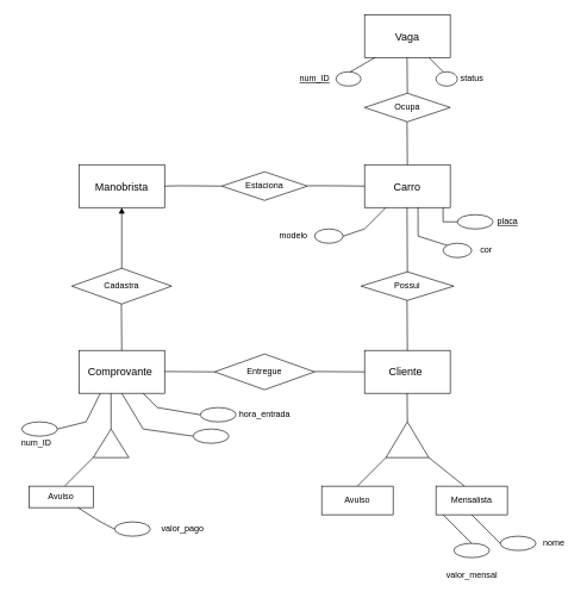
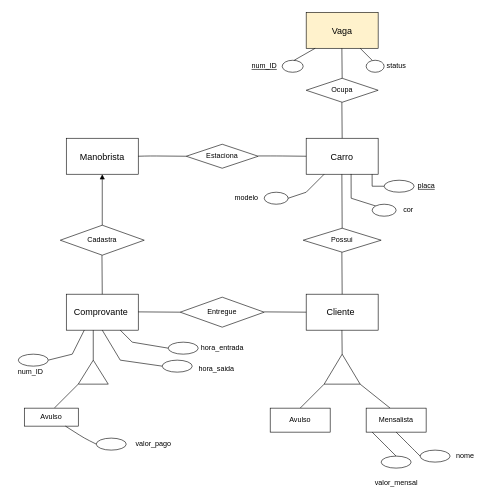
  <mxCell id="0" />
  <mxCell id="1" parent="0" />
  <mxCell id="2" value="&lt;font style=&quot;font-size: 15px&quot;&gt;Manobrista&lt;/font&gt;" style="rounded=0;whiteSpace=wrap;html=1;" vertex="1" parent="1"><mxGeometry x="110" y="230" width="120" height="60" as="geometry" /></mxCell>
  <mxCell id="3" value="&lt;font style=&quot;font-size: 15px&quot;&gt;Carro&lt;/font&gt;" style="rounded=0;whiteSpace=wrap;html=1;" vertex="1" parent="1"><mxGeometry x="510" y="230" width="120" height="60" as="geometry" /></mxCell>
  <mxCell id="4" value="&lt;font style=&quot;font-size: 15px&quot;&gt;Comprovante&amp;nbsp;&lt;/font&gt;" style="rounded=0;whiteSpace=wrap;html=1;" vertex="1" parent="1"><mxGeometry x="110" y="490" width="120" height="60" as="geometry" /></mxCell>
  <mxCell id="5" value="&lt;font style=&quot;font-size: 15px&quot;&gt;Cliente&amp;nbsp;&lt;/font&gt;" style="rounded=0;whiteSpace=wrap;html=1;" vertex="1" parent="1"><mxGeometry x="510" y="490" width="120" height="60" as="geometry" /></mxCell>
  <mxCell id="6" value="Possui" style="rhombus;whiteSpace=wrap;html=1;" vertex="1" parent="1"><mxGeometry x="505" y="380" width="130" height="40" as="geometry" /></mxCell>
  <mxCell id="7" value="" style="endArrow=none;html=1;exitX=0.5;exitY=0;exitDx=0;exitDy=0;" edge="1" parent="1" source="6"><mxGeometry width="50" height="50" relative="1" as="geometry"><mxPoint x="569.5" y="350" as="sourcePoint" /><mxPoint x="569.5" y="290" as="targetPoint" /></mxGeometry></mxCell>
  <mxCell id="8" value="" style="endArrow=none;html=1;exitX=0.5;exitY=0;exitDx=0;exitDy=0;" edge="1" parent="1" source="5"><mxGeometry width="50" height="50" relative="1" as="geometry"><mxPoint x="570" y="490" as="sourcePoint" /><mxPoint x="569.5" y="420" as="targetPoint" /></mxGeometry></mxCell>
  <mxCell id="9" value="Estaciona" style="rhombus;whiteSpace=wrap;html=1;" vertex="1" parent="1"><mxGeometry x="310" y="240" width="120" height="40" as="geometry" /></mxCell>
  <mxCell id="10" value="" style="endArrow=none;html=1;entryX=0;entryY=0.5;entryDx=0;entryDy=0;" edge="1" parent="1" target="9"><mxGeometry width="50" height="50" relative="1" as="geometry"><mxPoint x="230" y="260" as="sourcePoint" /><mxPoint x="290" y="259.5" as="targetPoint" /><Array as="points"><mxPoint x="250" y="259.5" /></Array></mxGeometry></mxCell>
  <mxCell id="11" value="" style="endArrow=none;html=1;" edge="1" parent="1"><mxGeometry width="50" height="50" relative="1" as="geometry"><mxPoint x="430" y="259.5" as="sourcePoint" /><mxPoint x="510" y="260" as="targetPoint" /><Array as="points"><mxPoint x="460" y="259.5" /></Array></mxGeometry></mxCell>
  <mxCell id="12" value="Cadastra" style="rhombus;whiteSpace=wrap;html=1;" vertex="1" parent="1"><mxGeometry x="100" y="375" width="140" height="50" as="geometry" /></mxCell>
  <mxCell id="13" value="" style="endArrow=block;html=1;exitX=0.5;exitY=0;exitDx=0;exitDy=0;entryX=0.5;entryY=1;entryDx=0;entryDy=0;" edge="1" parent="1" source="12" target="2"><mxGeometry width="50" height="50" relative="1" as="geometry"><mxPoint x="173" y="360" as="sourcePoint" /><mxPoint x="169" y="320" as="targetPoint" /></mxGeometry></mxCell>
  <mxCell id="14" value="" style="endArrow=none;html=1;exitX=0.5;exitY=0;exitDx=0;exitDy=0;" edge="1" parent="1" source="4"><mxGeometry width="50" height="50" relative="1" as="geometry"><mxPoint x="170" y="480" as="sourcePoint" /><mxPoint x="169.5" y="425" as="targetPoint" /></mxGeometry></mxCell>
  <mxCell id="15" value="Entregue" style="rhombus;whiteSpace=wrap;html=1;" vertex="1" parent="1"><mxGeometry x="300" y="495" width="140" height="50" as="geometry" /></mxCell>
  <mxCell id="16" value="" style="endArrow=none;html=1;entryX=0;entryY=0.5;entryDx=0;entryDy=0;" edge="1" parent="1" target="15"><mxGeometry width="50" height="50" relative="1" as="geometry"><mxPoint x="230" y="519.5" as="sourcePoint" /><mxPoint x="290" y="519.5" as="targetPoint" /></mxGeometry></mxCell>
  <mxCell id="17" value="" style="endArrow=none;html=1;entryX=0;entryY=0.5;entryDx=0;entryDy=0;" edge="1" parent="1" target="5"><mxGeometry width="50" height="50" relative="1" as="geometry"><mxPoint x="440" y="519.5" as="sourcePoint" /><mxPoint x="500" y="519.5" as="targetPoint" /></mxGeometry></mxCell>
  <mxCell id="18" value="Ocupa" style="rhombus;whiteSpace=wrap;html=1;" vertex="1" parent="1"><mxGeometry x="510" y="130" width="120" height="40" as="geometry" /></mxCell>
- <mxCell id="19" value="&lt;font style=&quot;font-size: 15px&quot;&gt;Vaga&lt;/font&gt;" style="rounded=0;whiteSpace=wrap;html=1;" vertex="1" parent="1"><mxGeometry x="510" y="20" width="120" height="60" as="geometry" /></mxCell>
+ <mxCell id="19" value="&lt;font style=&quot;font-size: 15px&quot;&gt;Vaga&lt;/font&gt;" style="rounded=0;whiteSpace=wrap;html=1;fillColor=#fff2cc;" vertex="1" parent="1"><mxGeometry x="510" y="20" width="120" height="60" as="geometry" /></mxCell>
  <mxCell id="20" value="" style="endArrow=none;html=1;exitX=0.5;exitY=0;exitDx=0;exitDy=0;" edge="1" parent="1" source="18"><mxGeometry width="50" height="50" relative="1" as="geometry"><mxPoint x="569.5" y="110" as="sourcePoint" /><mxPoint x="569.5" y="80" as="targetPoint" /></mxGeometry></mxCell>
  <mxCell id="21" value="" style="endArrow=none;html=1;exitX=0.5;exitY=0;exitDx=0;exitDy=0;" edge="1" parent="1" source="3"><mxGeometry width="50" height="50" relative="1" as="geometry"><mxPoint x="570" y="220" as="sourcePoint" /><mxPoint x="569.5" y="170" as="targetPoint" /></mxGeometry></mxCell>
  <mxCell id="22" value="" style="ellipse;whiteSpace=wrap;html=1;align=center;" vertex="1" parent="1"><mxGeometry x="440" y="320" width="40" height="20" as="geometry" /></mxCell>
  <mxCell id="23" value="" style="ellipse;whiteSpace=wrap;html=1;align=center;" vertex="1" parent="1"><mxGeometry x="610" y="100" width="30" height="20" as="geometry" /></mxCell>
  <mxCell id="24" value="" style="endArrow=none;html=1;rounded=0;exitX=0.75;exitY=1;exitDx=0;exitDy=0;" edge="1" parent="1" source="19"><mxGeometry relative="1" as="geometry"><mxPoint x="600" y="90" as="sourcePoint" /><mxPoint x="620" y="100" as="targetPoint" /></mxGeometry></mxCell>
  <mxCell id="25" value="" style="ellipse;whiteSpace=wrap;html=1;align=center;" vertex="1" parent="1"><mxGeometry x="470" y="100" width="35" height="20" as="geometry" /></mxCell>
  <mxCell id="26" value="" style="endArrow=none;html=1;rounded=0;exitX=0.125;exitY=1;exitDx=0;exitDy=0;exitPerimeter=0;" edge="1" parent="1" source="19"><mxGeometry relative="1" as="geometry"><mxPoint x="435" y="90" as="sourcePoint" /><mxPoint x="490" y="100" as="targetPoint" /></mxGeometry></mxCell>
  <mxCell id="27" value="status" style="text;html=1;align=center;verticalAlign=middle;resizable=0;points=[];autosize=1;strokeColor=none;fillColor=none;" vertex="1" parent="1"><mxGeometry x="635" y="100" width="50" height="20" as="geometry" /></mxCell>
  <mxCell id="28" value="&lt;u&gt;num_ID&lt;/u&gt;" style="text;html=1;align=center;verticalAlign=middle;resizable=0;points=[];autosize=1;strokeColor=none;fillColor=none;" vertex="1" parent="1"><mxGeometry x="410" y="100" width="60" height="20" as="geometry" /></mxCell>
  <mxCell id="29" value="" style="endArrow=none;html=1;rounded=0;exitX=0.624;exitY=0.992;exitDx=0;exitDy=0;exitPerimeter=0;entryX=0;entryY=0;entryDx=0;entryDy=0;" edge="1" parent="1" source="3" target="32"><mxGeometry relative="1" as="geometry"><mxPoint x="585" y="292" as="sourcePoint" /><mxPoint x="635" y="330" as="targetPoint" /><Array as="points"><mxPoint x="585" y="330" /></Array></mxGeometry></mxCell>
  <mxCell id="30" value="" style="endArrow=none;html=1;rounded=0;exitX=0.624;exitY=0.992;exitDx=0;exitDy=0;exitPerimeter=0;" edge="1" parent="1"><mxGeometry relative="1" as="geometry"><mxPoint x="619.94" y="290" as="sourcePoint" /><mxPoint x="640" y="310" as="targetPoint" /><Array as="points"><mxPoint x="620" y="310" /></Array></mxGeometry></mxCell>
  <mxCell id="31" value="" style="ellipse;whiteSpace=wrap;html=1;align=center;" vertex="1" parent="1"><mxGeometry x="640" y="300" width="50" height="20" as="geometry" /></mxCell>
  <mxCell id="32" value="" style="ellipse;whiteSpace=wrap;html=1;align=center;" vertex="1" parent="1"><mxGeometry x="620" y="340" width="40" height="20" as="geometry" /></mxCell>
  <mxCell id="33" value="" style="endArrow=none;html=1;rounded=0;entryX=0.25;entryY=1;entryDx=0;entryDy=0;" edge="1" parent="1" target="3"><mxGeometry relative="1" as="geometry"><mxPoint x="480" y="330" as="sourcePoint" /><mxPoint x="580" y="320" as="targetPoint" /><Array as="points"><mxPoint x="510" y="320" /></Array></mxGeometry></mxCell>
  <mxCell id="34" value="&lt;u&gt;placa&lt;/u&gt;" style="text;html=1;align=center;verticalAlign=middle;resizable=0;points=[];autosize=1;strokeColor=none;fillColor=none;" vertex="1" parent="1"><mxGeometry x="690" y="300" width="40" height="20" as="geometry" /></mxCell>
  <mxCell id="35" value="cor" style="text;html=1;align=center;verticalAlign=middle;resizable=0;points=[];autosize=1;strokeColor=none;fillColor=none;" vertex="1" parent="1"><mxGeometry x="665" y="340" width="30" height="20" as="geometry" /></mxCell>
  <mxCell id="36" value="modelo" style="text;html=1;align=center;verticalAlign=middle;resizable=0;points=[];autosize=1;strokeColor=none;fillColor=none;" vertex="1" parent="1"><mxGeometry x="385" y="320" width="50" height="20" as="geometry" /></mxCell>
  <mxCell id="37" value="" style="triangle;whiteSpace=wrap;html=1;direction=north;" vertex="1" parent="1"><mxGeometry x="540" y="590" width="60" height="50" as="geometry" /></mxCell>
  <mxCell id="38" value="" style="endArrow=none;html=1;" edge="1" parent="1"><mxGeometry width="50" height="50" relative="1" as="geometry"><mxPoint x="570" y="590" as="sourcePoint" /><mxPoint x="569.58" y="550" as="targetPoint" /></mxGeometry></mxCell>
  <mxCell id="39" value="" style="endArrow=none;html=1;" edge="1" parent="1"><mxGeometry width="50" height="50" relative="1" as="geometry"><mxPoint x="500" y="680" as="sourcePoint" /><mxPoint x="540" y="640" as="targetPoint" /></mxGeometry></mxCell>
  <mxCell id="40" value="" style="endArrow=none;html=1;" edge="1" parent="1"><mxGeometry width="50" height="50" relative="1" as="geometry"><mxPoint x="650" y="680" as="sourcePoint" /><mxPoint x="600" y="640" as="targetPoint" /></mxGeometry></mxCell>
  <mxCell id="41" value="Avulso" style="whiteSpace=wrap;html=1;align=center;" vertex="1" parent="1"><mxGeometry x="450" y="680" width="100" height="40" as="geometry" /></mxCell>
  <mxCell id="42" value="Mensalista" style="whiteSpace=wrap;html=1;align=center;" vertex="1" parent="1"><mxGeometry x="610" y="680" width="100" height="40" as="geometry" /></mxCell>
  <mxCell id="43" value="" style="endArrow=none;html=1;rounded=0;exitX=0.75;exitY=1;exitDx=0;exitDy=0;" edge="1" parent="1" source="4"><mxGeometry relative="1" as="geometry"><mxPoint x="150" y="580" as="sourcePoint" /><mxPoint x="280" y="580" as="targetPoint" /><Array as="points"><mxPoint x="220" y="570" /></Array></mxGeometry></mxCell>
  <mxCell id="44" value="" style="endArrow=none;html=1;rounded=0;exitX=0.5;exitY=1;exitDx=0;exitDy=0;" edge="1" parent="1" source="4"><mxGeometry relative="1" as="geometry"><mxPoint x="170" y="610" as="sourcePoint" /><mxPoint x="270" y="610" as="targetPoint" /><Array as="points"><mxPoint x="200" y="600" /></Array></mxGeometry></mxCell>
  <mxCell id="45" value="" style="endArrow=none;html=1;rounded=0;" edge="1" parent="1"><mxGeometry relative="1" as="geometry"><mxPoint x="155" y="600" as="sourcePoint" /><mxPoint x="155" y="550" as="targetPoint" /></mxGeometry></mxCell>
  <mxCell id="46" value="" style="triangle;whiteSpace=wrap;html=1;direction=north;" vertex="1" parent="1"><mxGeometry x="130" y="600" width="50" height="40" as="geometry" /></mxCell>
  <mxCell id="47" value="" style="endArrow=none;html=1;" edge="1" parent="1"><mxGeometry width="50" height="50" relative="1" as="geometry"><mxPoint x="90" y="680" as="sourcePoint" /><mxPoint x="130" y="640" as="targetPoint" /></mxGeometry></mxCell>
  <mxCell id="48" value="Avulso" style="whiteSpace=wrap;html=1;align=center;" vertex="1" parent="1"><mxGeometry x="40" y="680" width="90" height="30" as="geometry" /></mxCell>
  <mxCell id="49" value="" style="endArrow=none;html=1;" edge="1" parent="1" source="48"><mxGeometry width="50" height="50" relative="1" as="geometry"><mxPoint x="130" y="745" as="sourcePoint" /><mxPoint x="160" y="740" as="targetPoint" /><Array as="points"><mxPoint x="140" y="730" /></Array></mxGeometry></mxCell>
  <mxCell id="50" value="" style="ellipse;whiteSpace=wrap;html=1;" vertex="1" parent="1"><mxGeometry x="160" y="730" width="50" height="20" as="geometry" /></mxCell>
  <mxCell id="51" value="valor_pago" style="text;html=1;align=center;verticalAlign=middle;resizable=0;points=[];autosize=1;strokeColor=none;fillColor=none;" vertex="1" parent="1"><mxGeometry x="220" y="730" width="70" height="20" as="geometry" /></mxCell>
  <mxCell id="52" value="" style="ellipse;whiteSpace=wrap;html=1;" vertex="1" parent="1"><mxGeometry x="280" y="570" width="50" height="20" as="geometry" /></mxCell>
  <mxCell id="53" value="" style="ellipse;whiteSpace=wrap;html=1;" vertex="1" parent="1"><mxGeometry x="270" y="600" width="50" height="20" as="geometry" /></mxCell>
  <mxCell id="54" value="hora_entrada" style="text;html=1;align=center;verticalAlign=middle;resizable=0;points=[];autosize=1;strokeColor=none;fillColor=none;" vertex="1" parent="1"><mxGeometry x="325" y="570" width="90" height="20" as="geometry" /></mxCell>
+ <mxCell id="55" value="hora_saida" style="text;html=1;align=center;verticalAlign=middle;resizable=0;points=[];autosize=1;strokeColor=none;fillColor=none;" vertex="1" parent="1"><mxGeometry x="325" y="605" width="70" height="20" as="geometry" /></mxCell>
  <mxCell id="56" value="" style="ellipse;whiteSpace=wrap;html=1;" vertex="1" parent="1"><mxGeometry x="700" y="750" width="50" height="20" as="geometry" /></mxCell>
  <mxCell id="57" value="" style="endArrow=none;html=1;entryX=0;entryY=0.5;entryDx=0;entryDy=0;exitX=0.5;exitY=1;exitDx=0;exitDy=0;" edge="1" parent="1" source="42" target="56"><mxGeometry width="50" height="50" relative="1" as="geometry"><mxPoint x="650" y="770" as="sourcePoint" /><mxPoint x="700" y="720" as="targetPoint" /><Array as="points"><mxPoint x="680" y="740" /><mxPoint x="690" y="750" /></Array></mxGeometry></mxCell>
  <mxCell id="58" value="nome" style="text;html=1;align=center;verticalAlign=middle;resizable=0;points=[];autosize=1;strokeColor=none;fillColor=none;" vertex="1" parent="1"><mxGeometry x="750" y="750" width="50" height="20" as="geometry" /></mxCell>
  <mxCell id="59" value="" style="endArrow=none;html=1;entryX=0;entryY=0.5;entryDx=0;entryDy=0;exitX=0.5;exitY=1;exitDx=0;exitDy=0;" edge="1" parent="1"><mxGeometry width="50" height="50" relative="1" as="geometry"><mxPoint x="620" y="720" as="sourcePoint" /><mxPoint x="660" y="760" as="targetPoint" /><Array as="points"><mxPoint x="640" y="740" /></Array></mxGeometry></mxCell>
  <mxCell id="60" value="" style="ellipse;whiteSpace=wrap;html=1;" vertex="1" parent="1"><mxGeometry x="635" y="760" width="50" height="20" as="geometry" /></mxCell>
  <mxCell id="61" value="valor_mensal" style="text;html=1;align=center;verticalAlign=middle;resizable=0;points=[];autosize=1;strokeColor=none;fillColor=none;" vertex="1" parent="1"><mxGeometry x="615" y="795" width="90" height="20" as="geometry" /></mxCell>
  <mxCell id="62" value="" style="endArrow=none;html=1;rounded=0;entryX=0.25;entryY=1;entryDx=0;entryDy=0;" edge="1" parent="1" target="4"><mxGeometry relative="1" as="geometry"><mxPoint x="80" y="600" as="sourcePoint" /><mxPoint x="140" y="590" as="targetPoint" /><Array as="points"><mxPoint x="120" y="590" /></Array></mxGeometry></mxCell>
  <mxCell id="63" value="" style="ellipse;whiteSpace=wrap;html=1;" vertex="1" parent="1"><mxGeometry x="30" y="590" width="50" height="20" as="geometry" /></mxCell>
  <mxCell id="64" value="num_ID" style="text;html=1;align=center;verticalAlign=middle;resizable=0;points=[];autosize=1;strokeColor=none;fillColor=none;" vertex="1" parent="1"><mxGeometry x="20" y="610" width="60" height="20" as="geometry" /></mxCell>
